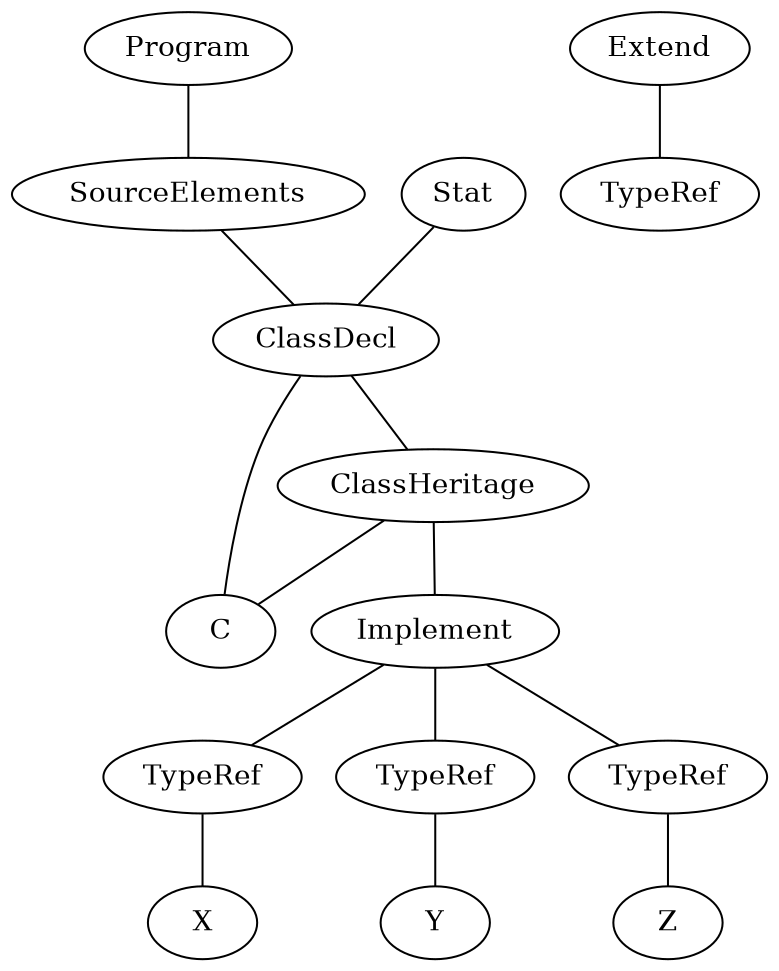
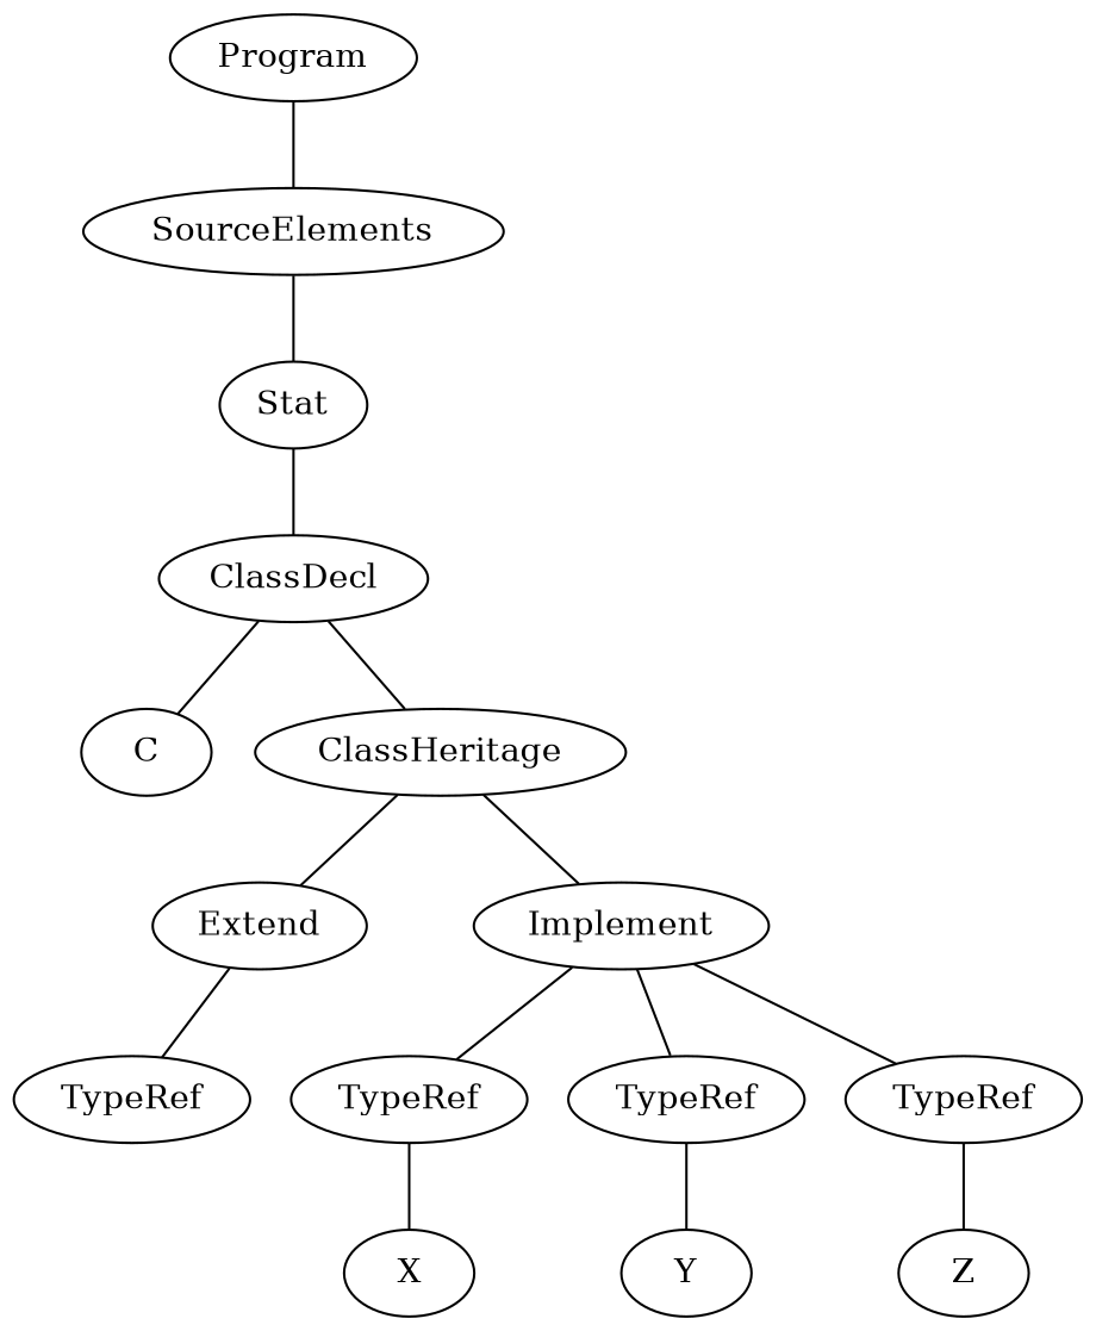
  graph {
    n1 [label=Program]
    n2 [label=SourceElements]
    n3 [label=Stat]
    n4 [label=ClassDecl]
    n5 [label=C]
    n6 [label=ClassHeritage]
    n7 [label=Extend]
    n8 [label=Implement]
    n9 [label=TypeRef]
    n10 [label=TypeRef]
    n11 [label=TypeRef]
    n12 [label=TypeRef]
    n13 [label=X]
    n14 [label=Y]
    n15 [label=Z]
    n1 -- n2
-   n2 -- n4
+   n2 -- n3
    n3 -- n4
    n4 -- n5
    n4 -- n6
-   n6 -- n5
+   n6 -- n7
    n6 -- n8
    n7 -- n9
    n8 -- n10
    n8 -- n11
    n8 -- n12
    n10 -- n13
    n11 -- n14
    n12 -- n15
  }
